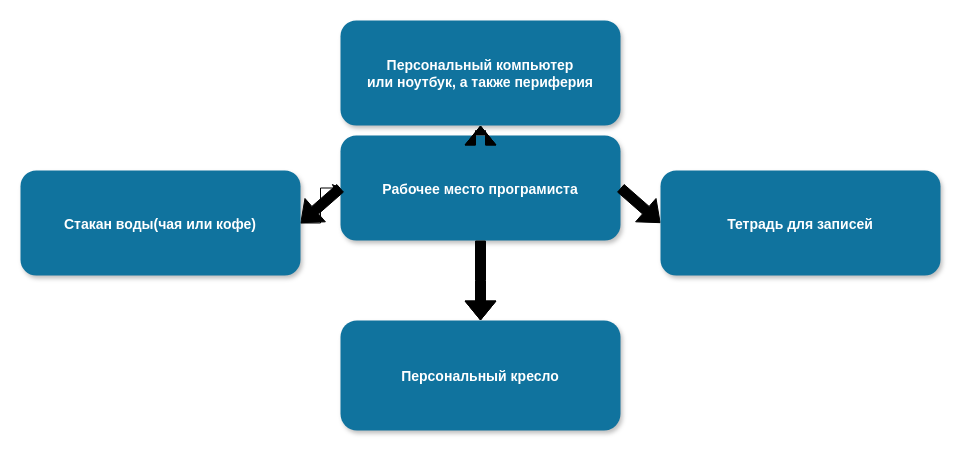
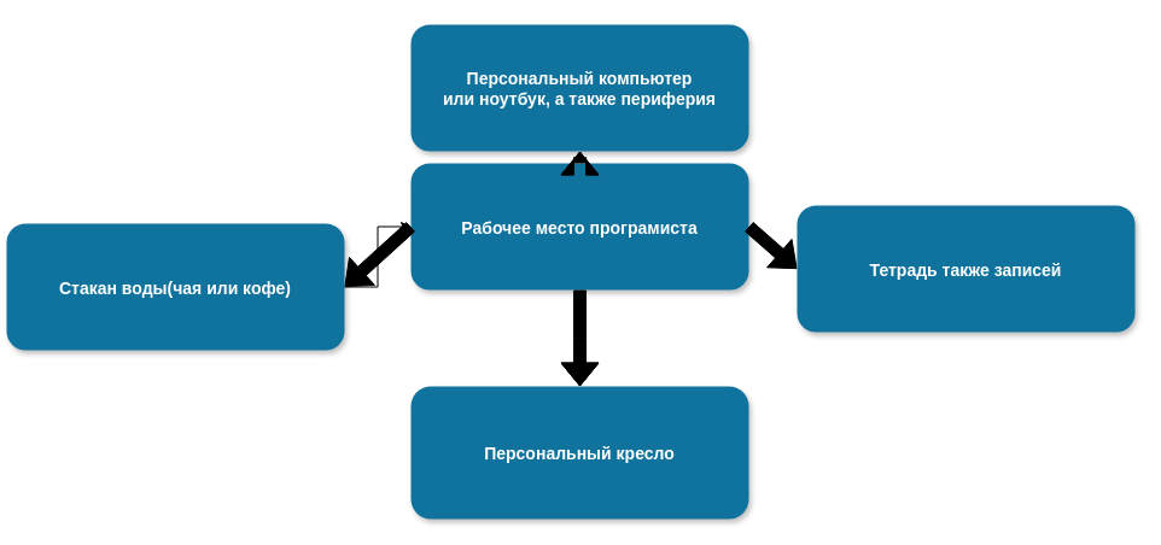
  <mxCell id="0" />
  <mxCell id="1" parent="0" />
  <mxCell id="2" value="Рабочее место програмиста" style="rounded=1;fillColor=#10739E;strokeColor=none;shadow=1;gradientColor=none;fontStyle=1;fontColor=#FFFFFF;fontSize=14;" parent="1" vertex="1"><mxGeometry x="340" y="135" width="280" height="105" as="geometry" /></mxCell>
  <mxCell id="3" value="Персональный кресло" style="rounded=1;fillColor=#10739E;strokeColor=none;shadow=1;gradientColor=none;fontStyle=1;fontColor=#FFFFFF;fontSize=14;" parent="1" vertex="1"><mxGeometry x="340" y="320" width="280" height="110" as="geometry" /></mxCell>
  <mxCell id="4" value="" style="endArrow=classic;html=1;rounded=0;fillColor=#000000;shape=flexArrow;exitX=1;exitY=0.5;exitDx=0;exitDy=0;entryX=0;entryY=0.5;entryDx=0;entryDy=0;" parent="1" source="2" target="5" edge="1"><mxGeometry width="50" height="50" relative="1" as="geometry"><mxPoint x="780" y="300" as="sourcePoint" /><mxPoint x="970" y="220" as="targetPoint" /></mxGeometry></mxCell>
- <mxCell id="5" value="Тетрадь для записей" style="rounded=1;fillColor=#10739E;strokeColor=none;shadow=1;gradientColor=none;fontStyle=1;fontColor=#FFFFFF;fontSize=14;" parent="1" vertex="1"><mxGeometry x="660" y="170" width="280" height="105" as="geometry" /></mxCell>
+ <mxCell id="5" value="Тетрадь также записей" style="rounded=1;fillColor=#10739E;strokeColor=none;shadow=1;gradientColor=none;fontStyle=1;fontColor=#FFFFFF;fontSize=14;" parent="1" vertex="1"><mxGeometry x="660" y="170" width="280" height="105" as="geometry" /></mxCell>
  <mxCell id="6" value="" style="edgeStyle=elbowEdgeStyle;elbow=vertical;endArrow=classic;html=1;rounded=0;fillColor=#000000;shape=flexArrow;exitX=0.5;exitY=1;exitDx=0;exitDy=0;entryX=0.5;entryY=0;entryDx=0;entryDy=0;" parent="1" source="2" target="3" edge="1"><mxGeometry width="50" height="50" relative="1" as="geometry"><mxPoint x="810" y="470" as="sourcePoint" /><mxPoint x="860" y="420" as="targetPoint" /></mxGeometry></mxCell>
  <mxCell id="7" value="" style="endArrow=classic;html=1;rounded=0;fillColor=#000000;shape=flexArrow;exitX=0;exitY=0.5;exitDx=0;exitDy=0;entryX=1;entryY=0.5;entryDx=0;entryDy=0;" parent="1" source="2" target="9" edge="1"><mxGeometry width="50" height="50" relative="1" as="geometry"><mxPoint x="-480" y="225" as="sourcePoint" /><mxPoint x="-260" y="225" as="targetPoint" /></mxGeometry></mxCell>
  <mxCell id="8" value="" style="edgeStyle=orthogonalEdgeStyle;rounded=0;orthogonalLoop=1;jettySize=auto;html=1;" parent="1" source="9" target="2" edge="1"><mxGeometry relative="1" as="geometry" /></mxCell>
- <mxCell id="9" value="Стакан воды(чая или кофе)" style="rounded=1;fillColor=#10739E;strokeColor=none;shadow=1;gradientColor=none;fontStyle=1;fontColor=#FFFFFF;fontSize=14;" parent="1" vertex="1"><mxGeometry x="20" y="170" width="280" height="105" as="geometry" /></mxCell>
+ <mxCell id="9" value="Стакан воды(чая или кофе)" style="rounded=1;fillColor=#10739E;strokeColor=none;shadow=1;gradientColor=none;fontStyle=1;fontColor=#FFFFFF;fontSize=14;" parent="1" vertex="1"><mxGeometry x="5" y="185" width="280" height="105" as="geometry" /></mxCell>
  <mxCell id="10" value="" style="edgeStyle=elbowEdgeStyle;elbow=vertical;endArrow=classic;html=1;rounded=0;fillColor=#000000;shape=flexArrow;exitX=0.5;exitY=0;exitDx=0;exitDy=0;entryX=0.5;entryY=1;entryDx=0;entryDy=0;" parent="1" source="2" target="11" edge="1"><mxGeometry width="50" height="50" relative="1" as="geometry"><mxPoint x="660" y="200" as="sourcePoint" /><mxPoint x="460" y="130" as="targetPoint" /></mxGeometry></mxCell>
  <mxCell id="11" value="Персональный компьютер&#10;или ноутбук, а также периферия" style="rounded=1;fillColor=#10739E;strokeColor=none;shadow=1;gradientColor=none;fontStyle=1;fontColor=#FFFFFF;fontSize=14;" parent="1" vertex="1"><mxGeometry x="340" y="20" width="280" height="105" as="geometry" /></mxCell>
